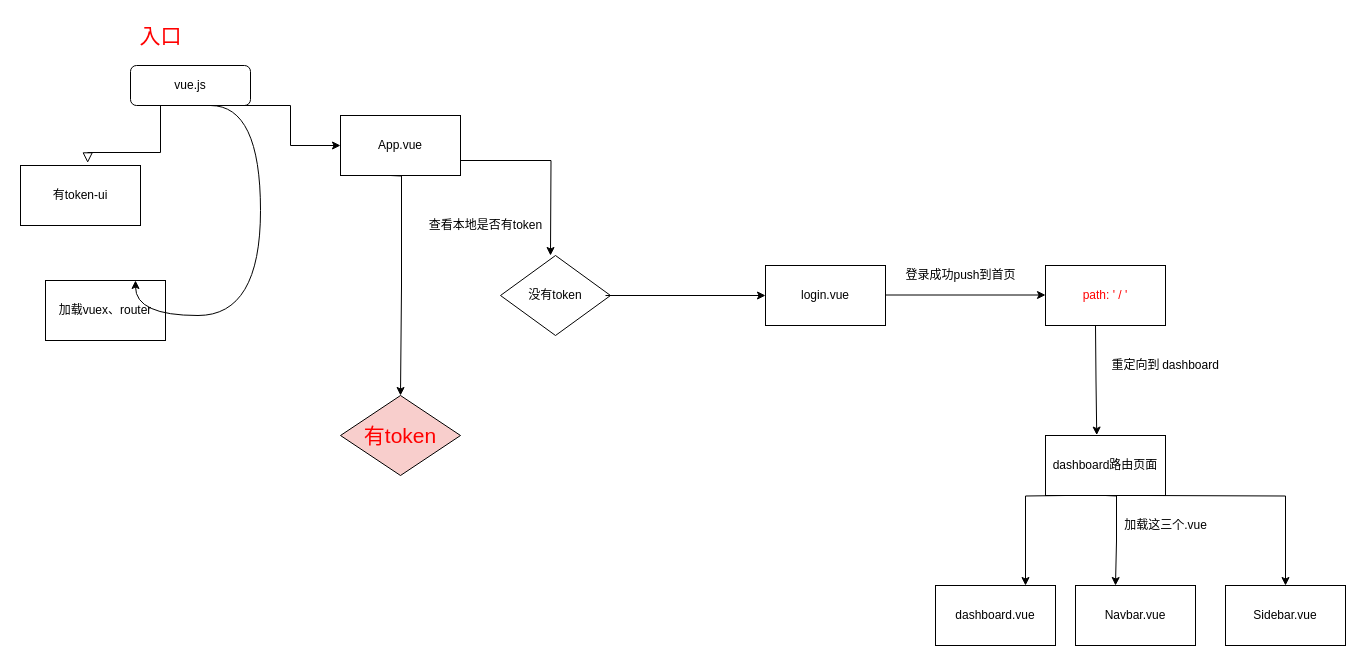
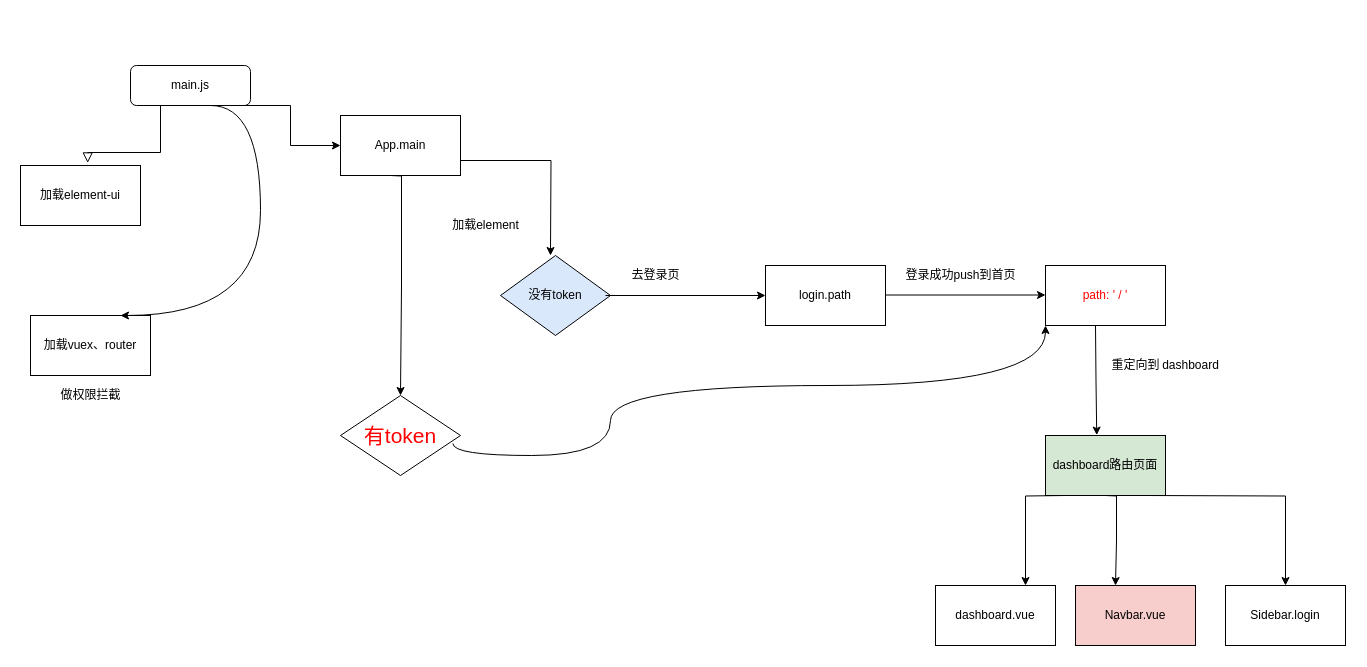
  <mxCell id="0" />
  <mxCell id="1" parent="0" />
  <mxCell id="2" value="" style="rounded=0;html=1;jettySize=auto;orthogonalLoop=1;fontSize=11;endArrow=block;endFill=0;endSize=8;strokeWidth=1;shadow=0;labelBackgroundColor=none;edgeStyle=orthogonalEdgeStyle;entryX=0.56;entryY=-0.043;entryDx=0;entryDy=0;entryPerimeter=0;" parent="1" source="3" target="4" edge="1"><mxGeometry relative="1" as="geometry"><mxPoint x="160" y="155" as="targetPoint" /><Array as="points"><mxPoint x="160" y="152" /></Array></mxGeometry></mxCell>
- <mxCell id="3" value="vue.js" style="rounded=1;whiteSpace=wrap;html=1;fontSize=12;glass=0;strokeWidth=1;shadow=0;" parent="1" vertex="1"><mxGeometry x="130" y="65" width="120" height="40" as="geometry" /></mxCell>
- <mxCell id="4" value="有token-ui" style="rounded=0;whiteSpace=wrap;html=1;" vertex="1" parent="1"><mxGeometry x="20" y="165" width="120" height="60" as="geometry" /></mxCell>
- <mxCell id="5" value="加载vuex、router" style="rounded=0;whiteSpace=wrap;html=1;" vertex="1" parent="1"><mxGeometry x="45" y="280" width="120" height="60" as="geometry" /></mxCell>
+ <mxCell id="3" value="main.js" style="rounded=1;whiteSpace=wrap;html=1;fontSize=12;glass=0;strokeWidth=1;shadow=0;" parent="1" vertex="1"><mxGeometry x="130" y="65" width="120" height="40" as="geometry" /></mxCell>
+ <mxCell id="4" value="加载element-ui" style="rounded=0;whiteSpace=wrap;html=1;" vertex="1" parent="1"><mxGeometry x="20" y="165" width="120" height="60" as="geometry" /></mxCell>
+ <mxCell id="5" value="加载vuex、router" style="rounded=0;whiteSpace=wrap;html=1;" vertex="1" parent="1"><mxGeometry x="30" y="315" width="120" height="60" as="geometry" /></mxCell>
+ <mxCell id="6" value="做权限拦截" style="text;html=1;align=center;verticalAlign=middle;resizable=0;points=[];autosize=1;strokeColor=none;fillColor=none;" vertex="1" parent="1"><mxGeometry x="50" y="385" width="80" height="20" as="geometry" /></mxCell>
  <mxCell id="7" value="" style="curved=1;endArrow=classic;html=1;rounded=0;edgeStyle=orthogonalEdgeStyle;entryX=0.75;entryY=0;entryDx=0;entryDy=0;" edge="1" parent="1" target="5"><mxGeometry width="50" height="50" relative="1" as="geometry"><mxPoint x="210" y="105" as="sourcePoint" /><mxPoint x="260" y="55" as="targetPoint" /><Array as="points"><mxPoint x="260" y="105" /><mxPoint x="260" y="315" /></Array></mxGeometry></mxCell>
- <mxCell id="8" value="App.vue" style="rounded=0;whiteSpace=wrap;html=1;" vertex="1" parent="1"><mxGeometry x="340" y="115" width="120" height="60" as="geometry" /></mxCell>
+ <mxCell id="8" value="App.main" style="rounded=0;whiteSpace=wrap;html=1;" vertex="1" parent="1"><mxGeometry x="340" y="115" width="120" height="60" as="geometry" /></mxCell>
  <mxCell id="9" value="" style="endArrow=classic;html=1;rounded=0;edgeStyle=orthogonalEdgeStyle;entryX=0;entryY=0.5;entryDx=0;entryDy=0;" edge="1" parent="1" target="8"><mxGeometry relative="1" as="geometry"><mxPoint x="230" y="105" as="sourcePoint" /><mxPoint x="290" y="165" as="targetPoint" /><Array as="points"><mxPoint x="290" y="105" /><mxPoint x="290" y="145" /></Array></mxGeometry></mxCell>
  <mxCell id="10" value="" style="endArrow=classic;html=1;rounded=0;edgeStyle=orthogonalEdgeStyle;exitX=1;exitY=0.75;exitDx=0;exitDy=0;" edge="1" parent="1" source="8"><mxGeometry relative="1" as="geometry"><mxPoint x="540" y="155" as="sourcePoint" /><mxPoint x="550" y="255" as="targetPoint" /></mxGeometry></mxCell>
- <mxCell id="11" value="查看本地是否有token" style="text;html=1;align=center;verticalAlign=middle;resizable=0;points=[];autosize=1;strokeColor=none;fillColor=none;" vertex="1" parent="1"><mxGeometry x="420" y="215" width="130" height="20" as="geometry" /></mxCell>
- <mxCell id="12" value="没有token" style="rhombus;whiteSpace=wrap;html=1;" vertex="1" parent="1"><mxGeometry x="500" y="255" width="110" height="80" as="geometry" /></mxCell>
+ <mxCell id="11" value="加载element" style="text;html=1;align=center;verticalAlign=middle;resizable=0;points=[];autosize=1;strokeColor=none;fillColor=none;" vertex="1" parent="1"><mxGeometry x="420" y="215" width="130" height="20" as="geometry" /></mxCell>
+ <mxCell id="12" value="没有token" style="rhombus;whiteSpace=wrap;html=1;fillColor=#dae8fc;" vertex="1" parent="1"><mxGeometry x="500" y="255" width="110" height="80" as="geometry" /></mxCell>
  <mxCell id="13" value="" style="endArrow=classic;html=1;rounded=0;edgeStyle=orthogonalEdgeStyle;" edge="1" parent="1"><mxGeometry relative="1" as="geometry"><mxPoint x="605" y="295" as="sourcePoint" /><mxPoint x="765" y="295" as="targetPoint" /></mxGeometry></mxCell>
- <mxCell id="15" value="login.vue" style="rounded=0;whiteSpace=wrap;html=1;" vertex="1" parent="1"><mxGeometry x="765" y="265" width="120" height="60" as="geometry" /></mxCell>
+ <mxCell id="14" value="去登录页" style="text;html=1;align=center;verticalAlign=middle;resizable=0;points=[];autosize=1;strokeColor=none;fillColor=none;" vertex="1" parent="1"><mxGeometry x="625" y="265" width="60" height="20" as="geometry" /></mxCell>
+ <mxCell id="15" value="login.path" style="rounded=0;whiteSpace=wrap;html=1;" vertex="1" parent="1"><mxGeometry x="765" y="265" width="120" height="60" as="geometry" /></mxCell>
  <mxCell id="16" value="" style="endArrow=classic;html=1;rounded=0;edgeStyle=orthogonalEdgeStyle;" edge="1" parent="1"><mxGeometry relative="1" as="geometry"><mxPoint x="885" y="294.5" as="sourcePoint" /><mxPoint x="1045" y="294.5" as="targetPoint" /></mxGeometry></mxCell>
  <mxCell id="17" value="登录成功push到首页" style="text;html=1;align=center;verticalAlign=middle;resizable=0;points=[];autosize=1;strokeColor=none;fillColor=none;" vertex="1" parent="1"><mxGeometry x="895" y="265" width="130" height="20" as="geometry" /></mxCell>
  <mxCell id="18" value="path: ' / '" style="rounded=0;whiteSpace=wrap;html=1;fontColor=#FF0000;" vertex="1" parent="1"><mxGeometry x="1045" y="265" width="120" height="60" as="geometry" /></mxCell>
  <mxCell id="19" value="dashboard.vue" style="rounded=0;whiteSpace=wrap;html=1;fontColor=#000000;fillColor=#FFFFFF;" vertex="1" parent="1"><mxGeometry x="935" y="585" width="120" height="60" as="geometry" /></mxCell>
- <mxCell id="20" value="dashboard路由页面" style="rounded=0;whiteSpace=wrap;html=1;fontColor=#000000;fillColor=#FFFFFF;" vertex="1" parent="1"><mxGeometry x="1045" y="435" width="120" height="60" as="geometry" /></mxCell>
+ <mxCell id="20" value="dashboard路由页面" style="rounded=0;whiteSpace=wrap;html=1;fontColor=#000000;fillColor=#d5e8d4;" vertex="1" parent="1"><mxGeometry x="1045" y="435" width="120" height="60" as="geometry" /></mxCell>
  <mxCell id="21" value="" style="endArrow=classic;html=1;rounded=0;fontColor=#000000;edgeStyle=orthogonalEdgeStyle;entryX=0.427;entryY=-0.007;entryDx=0;entryDy=0;entryPerimeter=0;" edge="1" parent="1" target="20"><mxGeometry relative="1" as="geometry"><mxPoint x="1095" y="325" as="sourcePoint" /><mxPoint x="1255" y="325" as="targetPoint" /></mxGeometry></mxCell>
  <mxCell id="22" value="重定向到" style="text;html=1;align=center;verticalAlign=middle;resizable=0;points=[];autosize=1;strokeColor=none;fillColor=none;fontColor=#000000;" vertex="1" parent="1"><mxGeometry x="1105" y="355" width="60" height="20" as="geometry" /></mxCell>
  <mxCell id="23" value="&lt;span&gt;dashboard&lt;/span&gt;" style="text;html=1;align=center;verticalAlign=middle;resizable=0;points=[];autosize=1;strokeColor=none;fillColor=none;fontColor=#000000;rotation=0;" vertex="1" parent="1"><mxGeometry x="1155" y="355" width="70" height="20" as="geometry" /></mxCell>
  <mxCell id="24" value="" style="endArrow=classic;html=1;rounded=0;fontColor=#000000;edgeStyle=orthogonalEdgeStyle;entryX=0.75;entryY=0;entryDx=0;entryDy=0;" edge="1" parent="1" target="19"><mxGeometry relative="1" as="geometry"><mxPoint x="1065" y="495" as="sourcePoint" /><mxPoint x="1225" y="495" as="targetPoint" /></mxGeometry></mxCell>
  <mxCell id="25" value="" style="endArrow=classic;html=1;rounded=0;fontColor=#000000;edgeStyle=orthogonalEdgeStyle;" edge="1" parent="1"><mxGeometry relative="1" as="geometry"><mxPoint x="1105" y="495" as="sourcePoint" /><mxPoint x="1115" y="585" as="targetPoint" /></mxGeometry></mxCell>
- <mxCell id="26" value="Navbar.vue" style="rounded=0;whiteSpace=wrap;html=1;fontColor=#000000;fillColor=#FFFFFF;" vertex="1" parent="1"><mxGeometry x="1075" y="585" width="120" height="60" as="geometry" /></mxCell>
+ <mxCell id="26" value="Navbar.vue" style="rounded=0;whiteSpace=wrap;html=1;fontColor=#000000;fillColor=#f8cecc;" vertex="1" parent="1"><mxGeometry x="1075" y="585" width="120" height="60" as="geometry" /></mxCell>
  <mxCell id="27" value="" style="endArrow=classic;html=1;rounded=0;fontColor=#000000;edgeStyle=orthogonalEdgeStyle;" edge="1" parent="1" target="29"><mxGeometry relative="1" as="geometry"><mxPoint x="1145" y="495" as="sourcePoint" /><mxPoint x="1265" y="575" as="targetPoint" /></mxGeometry></mxCell>
  <mxCell id="28" value="" style="edgeLabel;resizable=0;html=1;align=left;verticalAlign=bottom;fontColor=#000000;fillColor=#FFFFFF;" connectable="0" vertex="1" parent="27"><mxGeometry x="-1" relative="1" as="geometry" /></mxCell>
- <mxCell id="29" value="Sidebar.vue" style="rounded=0;whiteSpace=wrap;html=1;fontColor=#000000;fillColor=#FFFFFF;" vertex="1" parent="1"><mxGeometry x="1225" y="585" width="120" height="60" as="geometry" /></mxCell>
- <mxCell id="30" value="加载这三个.vue" style="text;html=1;align=center;verticalAlign=middle;resizable=0;points=[];autosize=1;strokeColor=none;fillColor=none;fontColor=#000000;" vertex="1" parent="1"><mxGeometry x="1115" y="515" width="100" height="20" as="geometry" /></mxCell>
- <mxCell id="31" value="入口" style="text;html=1;align=center;verticalAlign=middle;resizable=0;points=[];autosize=1;strokeColor=none;fillColor=none;fontColor=#FF0000;fontSize=21;" vertex="1" parent="1"><mxGeometry x="130" y="20" width="60" height="30" as="geometry" /></mxCell>
+ <mxCell id="29" value="Sidebar.login" style="rounded=0;whiteSpace=wrap;html=1;fontColor=#000000;fillColor=#FFFFFF;" vertex="1" parent="1"><mxGeometry x="1225" y="585" width="120" height="60" as="geometry" /></mxCell>
  <mxCell id="32" value="" style="endArrow=classic;html=1;rounded=0;fontSize=21;fontColor=#FF0000;edgeStyle=orthogonalEdgeStyle;" edge="1" parent="1"><mxGeometry relative="1" as="geometry"><mxPoint x="390" y="175" as="sourcePoint" /><mxPoint x="400" y="395" as="targetPoint" /></mxGeometry></mxCell>
- <mxCell id="33" value="有token" style="rhombus;whiteSpace=wrap;html=1;fontSize=21;fontColor=#FF0000;fillColor=#f8cecc;" vertex="1" parent="1"><mxGeometry x="340" y="395" width="120" height="80" as="geometry" /></mxCell>
+ <mxCell id="33" value="有token" style="rhombus;whiteSpace=wrap;html=1;fontSize=21;fontColor=#FF0000;fillColor=#FFFFFF;" vertex="1" parent="1"><mxGeometry x="340" y="395" width="120" height="80" as="geometry" /></mxCell>
+ <mxCell id="34" value="" style="curved=1;endArrow=classic;html=1;rounded=0;fontSize=21;fontColor=#FF0000;edgeStyle=orthogonalEdgeStyle;exitX=0.937;exitY=0.6;exitDx=0;exitDy=0;exitPerimeter=0;entryX=0;entryY=1;entryDx=0;entryDy=0;" edge="1" parent="1" source="33" target="18"><mxGeometry width="50" height="50" relative="1" as="geometry"><mxPoint x="560" y="455" as="sourcePoint" /><mxPoint x="610" y="405" as="targetPoint" /><Array as="points"><mxPoint x="452" y="455" /><mxPoint x="610" y="455" /><mxPoint x="610" y="385" /><mxPoint x="1045" y="385" /></Array></mxGeometry></mxCell>
